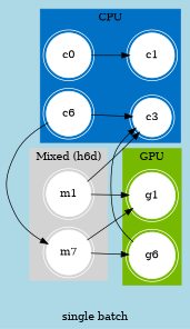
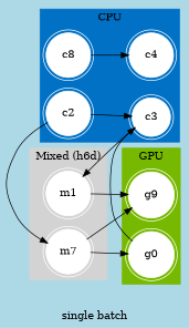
  digraph {
    bgcolor=lightblue
    label="single batch"
    rankdir=LR
    node [color=white shape=doublecircle style=filled]
-   c0
-   c1
-   c2 [label=c6]
+   c0 [label=c8]
+   c1 [label=c4]
+   c2
    c3
    n5 [label=m7]
    n6 [label=m1]
-   g0 [label=g6]
-   g1
+   g0
+   g1 [label=g9]
    subgraph cluster_1 {
      color="#0071c5"
      label=CPU
      style=filled
      c0
      c1
      c2
      c3
    }
    subgraph cluster_2 {
      color=lightgrey
      fillcolor=lightgrey
      label="Mixed (h6d)"
      style=filled
      n5
      n6
    }
    subgraph cluster_3 {
      color="#76b900"
      label=GPU
      style=filled
      g0
      g1
    }
    c0 -> c1
    c2 -> c3
    c2 -> n5
-   n6 -> c3
+   c3 -> n6
    n5 -> g0
    n5 -> g1
    n6 -> g1
    g0 -> c3
  }
